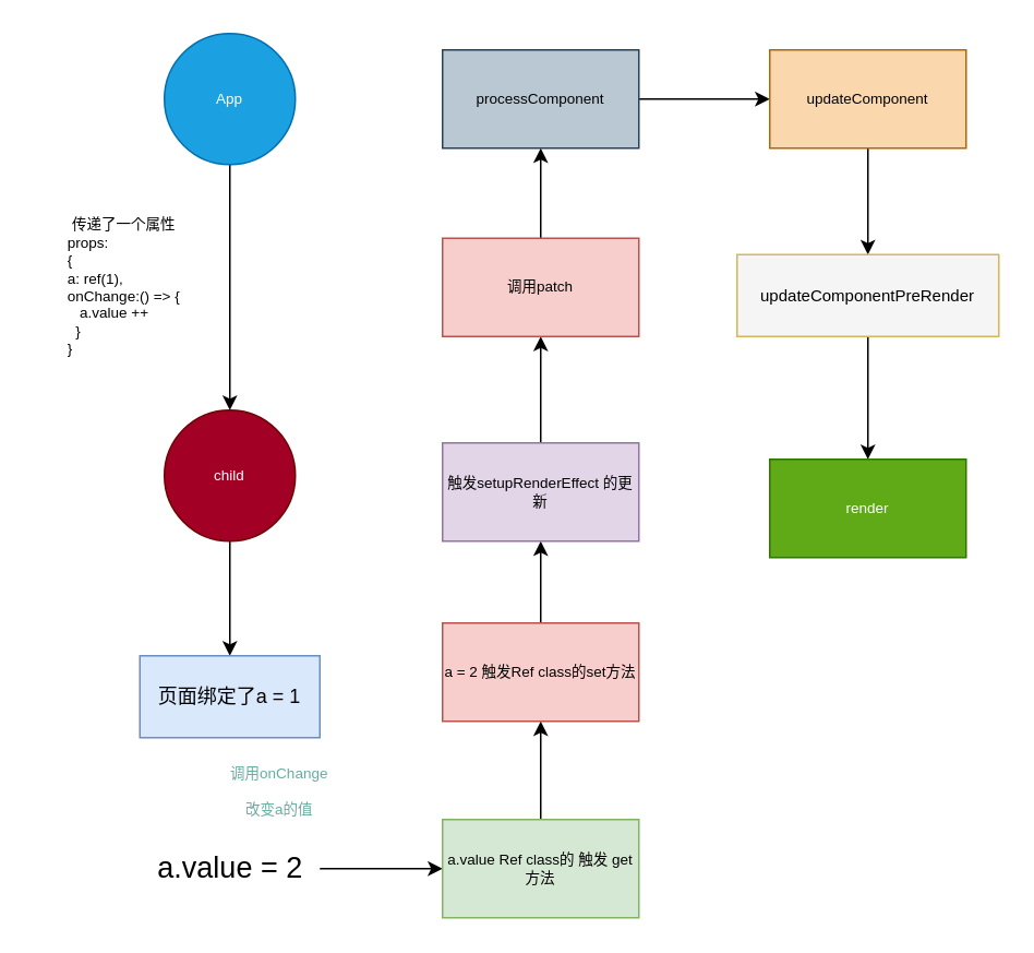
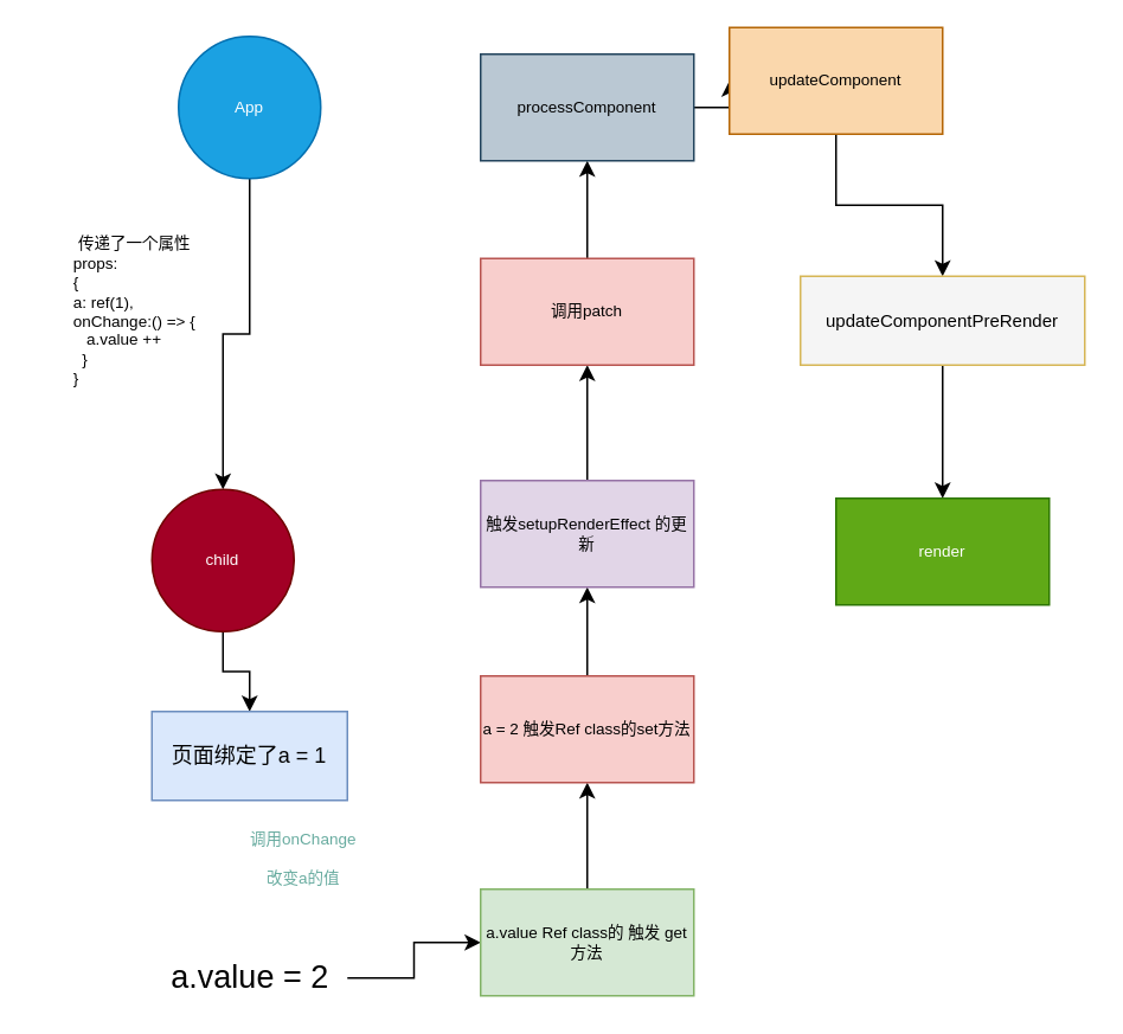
  <mxCell id="0" />
  <mxCell id="1" parent="0" />
  <mxCell id="2" value="" style="edgeStyle=orthogonalEdgeStyle;rounded=0;orthogonalLoop=1;jettySize=auto;html=1;exitX=0.5;exitY=1;exitDx=0;exitDy=0;" edge="1" parent="1" source="17" target="3"><mxGeometry relative="1" as="geometry"><mxPoint x="140" y="340" as="sourcePoint" /></mxGeometry></mxCell>
  <mxCell id="3" value="页面绑定了a = 1" style="whiteSpace=wrap;html=1;fillColor=#dae8fc;strokeColor=#6c8ebf;" vertex="1" parent="1"><mxGeometry x="85" y="400" width="110" height="50" as="geometry" /></mxCell>
  <mxCell id="4" value="" style="edgeStyle=orthogonalEdgeStyle;rounded=0;orthogonalLoop=1;jettySize=auto;html=1;fontSize=9;fontColor=#67AB9F;" edge="1" parent="1" source="5" target="8"><mxGeometry relative="1" as="geometry" /></mxCell>
- <mxCell id="5" value="a.value = 2" style="text;html=1;align=center;verticalAlign=middle;resizable=0;points=[];autosize=1;strokeColor=none;fillColor=none;fontSize=18;" vertex="1" parent="1"><mxGeometry x="85" y="510" width="110" height="40" as="geometry" /></mxCell>
+ <mxCell id="5" value="a.value = 2" style="text;html=1;align=center;verticalAlign=middle;resizable=0;points=[];autosize=1;strokeColor=none;fillColor=none;fontSize=18;" vertex="1" parent="1"><mxGeometry x="85" y="530" width="110" height="40" as="geometry" /></mxCell>
  <mxCell id="6" value="&lt;font color=&quot;#67ab9f&quot; style=&quot;font-size: 9px;&quot;&gt;调用onChange&lt;br&gt;改变a的值&lt;/font&gt;" style="text;html=1;align=center;verticalAlign=middle;resizable=0;points=[];autosize=1;fontSize=18;" vertex="1" parent="1"><mxGeometry x="120" y="450" width="100" height="60" as="geometry" /></mxCell>
  <mxCell id="7" value="" style="edgeStyle=orthogonalEdgeStyle;rounded=0;orthogonalLoop=1;jettySize=auto;html=1;fontSize=9;fontColor=#000000;" edge="1" parent="1" source="8" target="10"><mxGeometry relative="1" as="geometry" /></mxCell>
  <mxCell id="8" value="&lt;font color=&quot;#000000&quot;&gt;a.value Ref class的 触发 get方法&lt;/font&gt;" style="whiteSpace=wrap;html=1;fontSize=9;fillColor=#d5e8d4;strokeColor=#82b366;" vertex="1" parent="1"><mxGeometry x="270" y="500" width="120" height="60" as="geometry" /></mxCell>
  <mxCell id="9" value="" style="edgeStyle=orthogonalEdgeStyle;rounded=0;orthogonalLoop=1;jettySize=auto;html=1;fontSize=9;fontColor=#000000;" edge="1" parent="1" source="10" target="12"><mxGeometry relative="1" as="geometry" /></mxCell>
  <mxCell id="10" value="a = 2 触发Ref class的set方法" style="whiteSpace=wrap;html=1;fontSize=9;fillColor=#f8cecc;strokeColor=#b85450;" vertex="1" parent="1"><mxGeometry x="270" y="380" width="120" height="60" as="geometry" /></mxCell>
  <mxCell id="11" value="" style="edgeStyle=orthogonalEdgeStyle;rounded=0;orthogonalLoop=1;jettySize=auto;html=1;fontSize=9;fontColor=#000000;" edge="1" parent="1" source="12" target="14"><mxGeometry relative="1" as="geometry" /></mxCell>
  <mxCell id="12" value="触发setupRenderEffect 的更新" style="whiteSpace=wrap;html=1;fontSize=9;fillColor=#e1d5e7;strokeColor=#9673a6;" vertex="1" parent="1"><mxGeometry x="270" y="270" width="120" height="60" as="geometry" /></mxCell>
  <mxCell id="13" value="" style="edgeStyle=orthogonalEdgeStyle;rounded=0;orthogonalLoop=1;jettySize=auto;html=1;fontSize=9;fontColor=#000000;" edge="1" parent="1" source="14" target="20"><mxGeometry relative="1" as="geometry" /></mxCell>
  <mxCell id="14" value="调用patch" style="whiteSpace=wrap;html=1;fontSize=9;fillColor=#f8cecc;strokeColor=#b85450;" vertex="1" parent="1"><mxGeometry x="270" y="145" width="120" height="60" as="geometry" /></mxCell>
  <mxCell id="15" value="" style="edgeStyle=orthogonalEdgeStyle;rounded=0;orthogonalLoop=1;jettySize=auto;html=1;fontSize=9;fontColor=#000000;" edge="1" parent="1" source="16" target="17"><mxGeometry relative="1" as="geometry" /></mxCell>
  <mxCell id="16" value="App" style="ellipse;whiteSpace=wrap;html=1;aspect=fixed;fontSize=9;fontColor=#ffffff;fillColor=#1ba1e2;strokeColor=#006EAF;" vertex="1" parent="1"><mxGeometry x="100" y="20" width="80" height="80" as="geometry" /></mxCell>
- <mxCell id="17" value="child" style="ellipse;whiteSpace=wrap;html=1;aspect=fixed;fontSize=9;fontColor=#ffffff;fillColor=#a20025;strokeColor=#6F0000;" vertex="1" parent="1"><mxGeometry x="100" y="250" width="80" height="80" as="geometry" /></mxCell>
+ <mxCell id="17" value="child" style="ellipse;whiteSpace=wrap;html=1;aspect=fixed;fontSize=9;fontColor=#ffffff;fillColor=#a20025;strokeColor=#6F0000;" vertex="1" parent="1"><mxGeometry x="85" y="275" width="80" height="80" as="geometry" /></mxCell>
  <mxCell id="18" value="传递了一个属性&lt;br&gt;&lt;div style=&quot;text-align: left;&quot;&gt;&lt;span style=&quot;background-color: initial;&quot;&gt;props:&lt;/span&gt;&lt;/div&gt;&lt;div style=&quot;text-align: left;&quot;&gt;&lt;span style=&quot;background-color: initial;&quot;&gt;{&lt;/span&gt;&lt;/div&gt;&lt;div style=&quot;text-align: left;&quot;&gt;&lt;span style=&quot;background-color: initial;&quot;&gt;a: ref(1),&lt;/span&gt;&lt;/div&gt;&lt;div style=&quot;text-align: left;&quot;&gt;&lt;span style=&quot;background-color: initial;&quot;&gt;onChange:() =&amp;gt; {&lt;/span&gt;&lt;/div&gt;&lt;div style=&quot;text-align: left;&quot;&gt;&lt;span style=&quot;background-color: initial;&quot;&gt;&amp;nbsp; &amp;nbsp;a.value ++&lt;/span&gt;&lt;/div&gt;&lt;div style=&quot;text-align: left;&quot;&gt;&lt;span style=&quot;background-color: initial;&quot;&gt;&amp;nbsp; }&lt;/span&gt;&lt;/div&gt;&lt;div style=&quot;text-align: left;&quot;&gt;&lt;span style=&quot;background-color: initial;&quot;&gt;}&lt;/span&gt;&lt;/div&gt;" style="text;html=1;align=center;verticalAlign=middle;resizable=0;points=[];autosize=1;strokeColor=none;fillColor=none;fontSize=9;fontColor=#000000;" vertex="1" parent="1"><mxGeometry x="20" y="110" width="110" height="130" as="geometry" /></mxCell>
  <mxCell id="19" value="" style="edgeStyle=orthogonalEdgeStyle;rounded=0;orthogonalLoop=1;jettySize=auto;html=1;fontSize=9;fontColor=#000000;" edge="1" parent="1" source="20" target="22"><mxGeometry relative="1" as="geometry" /></mxCell>
  <mxCell id="20" value="processComponent" style="whiteSpace=wrap;html=1;fontSize=9;fillColor=#bac8d3;strokeColor=#23445d;" vertex="1" parent="1"><mxGeometry x="270" y="30" width="120" height="60" as="geometry" /></mxCell>
  <mxCell id="21" value="" style="edgeStyle=orthogonalEdgeStyle;rounded=0;orthogonalLoop=1;jettySize=auto;html=1;fontSize=9;fontColor=#000000;" edge="1" parent="1" source="22" target="24"><mxGeometry relative="1" as="geometry" /></mxCell>
- <mxCell id="22" value="updateComponent" style="whiteSpace=wrap;html=1;fontSize=9;fillColor=#fad7ac;strokeColor=#b46504;" vertex="1" parent="1"><mxGeometry x="470" y="30" width="120" height="60" as="geometry" /></mxCell>
+ <mxCell id="22" value="updateComponent" style="whiteSpace=wrap;html=1;fontSize=9;fillColor=#fad7ac;strokeColor=#b46504;" vertex="1" parent="1"><mxGeometry x="410" y="15" width="120" height="60" as="geometry" /></mxCell>
  <mxCell id="23" value="" style="edgeStyle=orthogonalEdgeStyle;rounded=0;orthogonalLoop=1;jettySize=auto;html=1;fontSize=9;fontColor=#000000;" edge="1" parent="1" source="24" target="25"><mxGeometry relative="1" as="geometry" /></mxCell>
  <mxCell id="24" value="&lt;font size=&quot;1&quot;&gt;updateComponentPreRender&lt;/font&gt;" style="whiteSpace=wrap;html=1;fontSize=9;fillColor=#f5f5f5;strokeColor=#d6b656;" vertex="1" parent="1"><mxGeometry x="450" y="155" width="160" height="50" as="geometry" /></mxCell>
  <mxCell id="25" value="render" style="whiteSpace=wrap;html=1;fontSize=9;fillColor=#60a917;strokeColor=#2D7600;fontColor=#ffffff;" vertex="1" parent="1"><mxGeometry x="470" y="280" width="120" height="60" as="geometry" /></mxCell>
